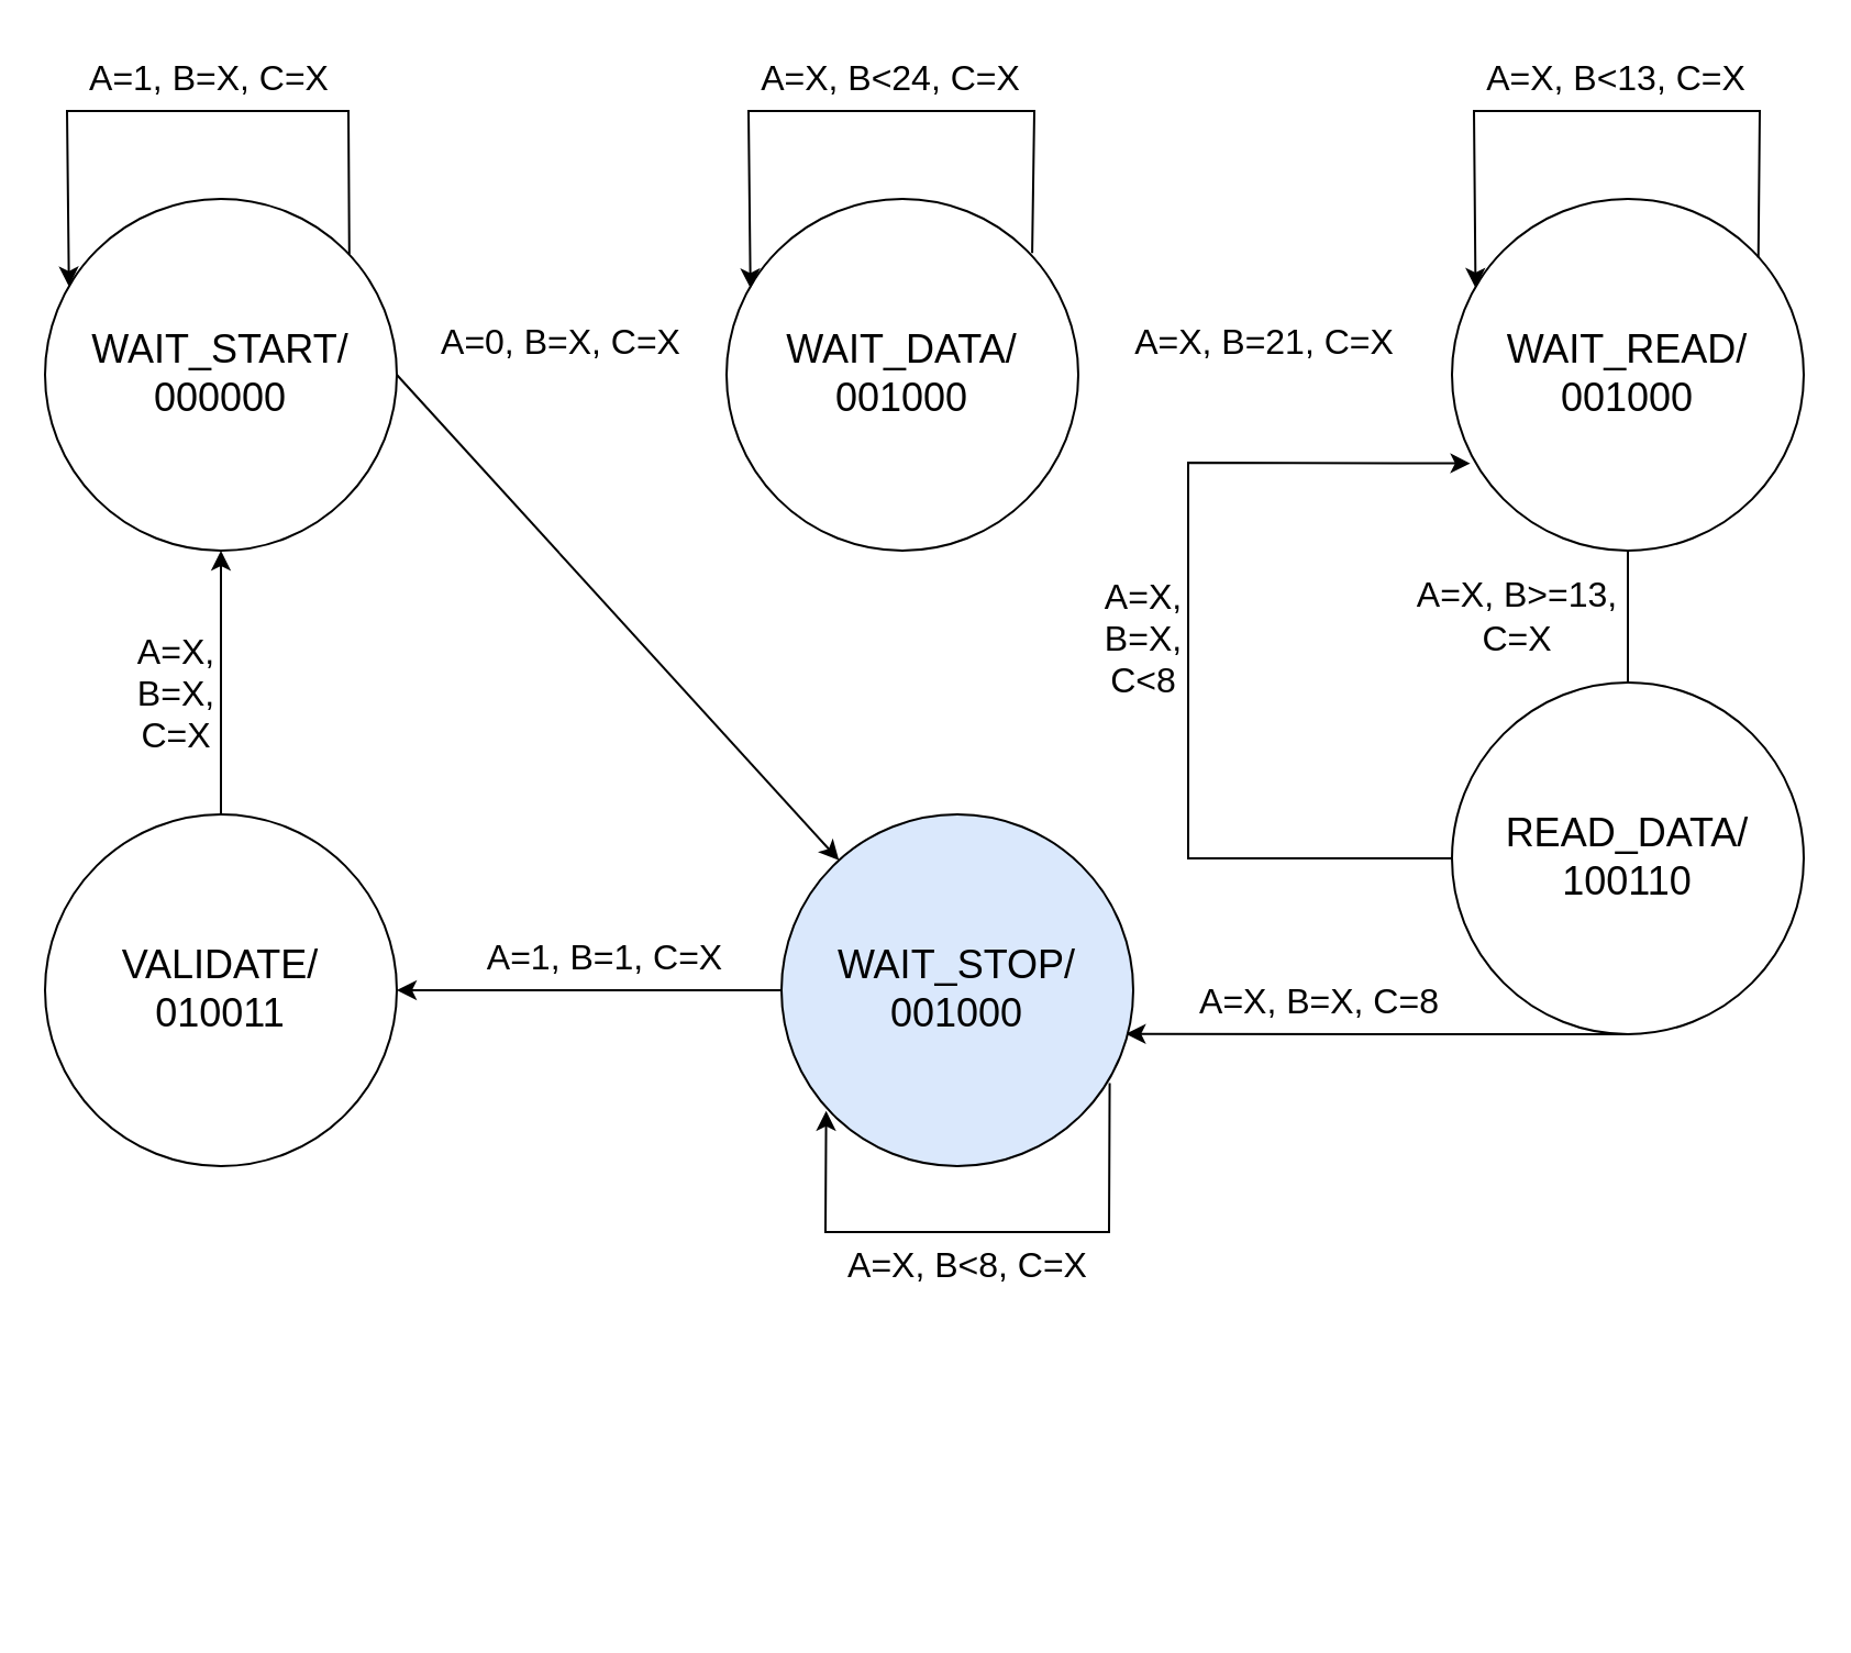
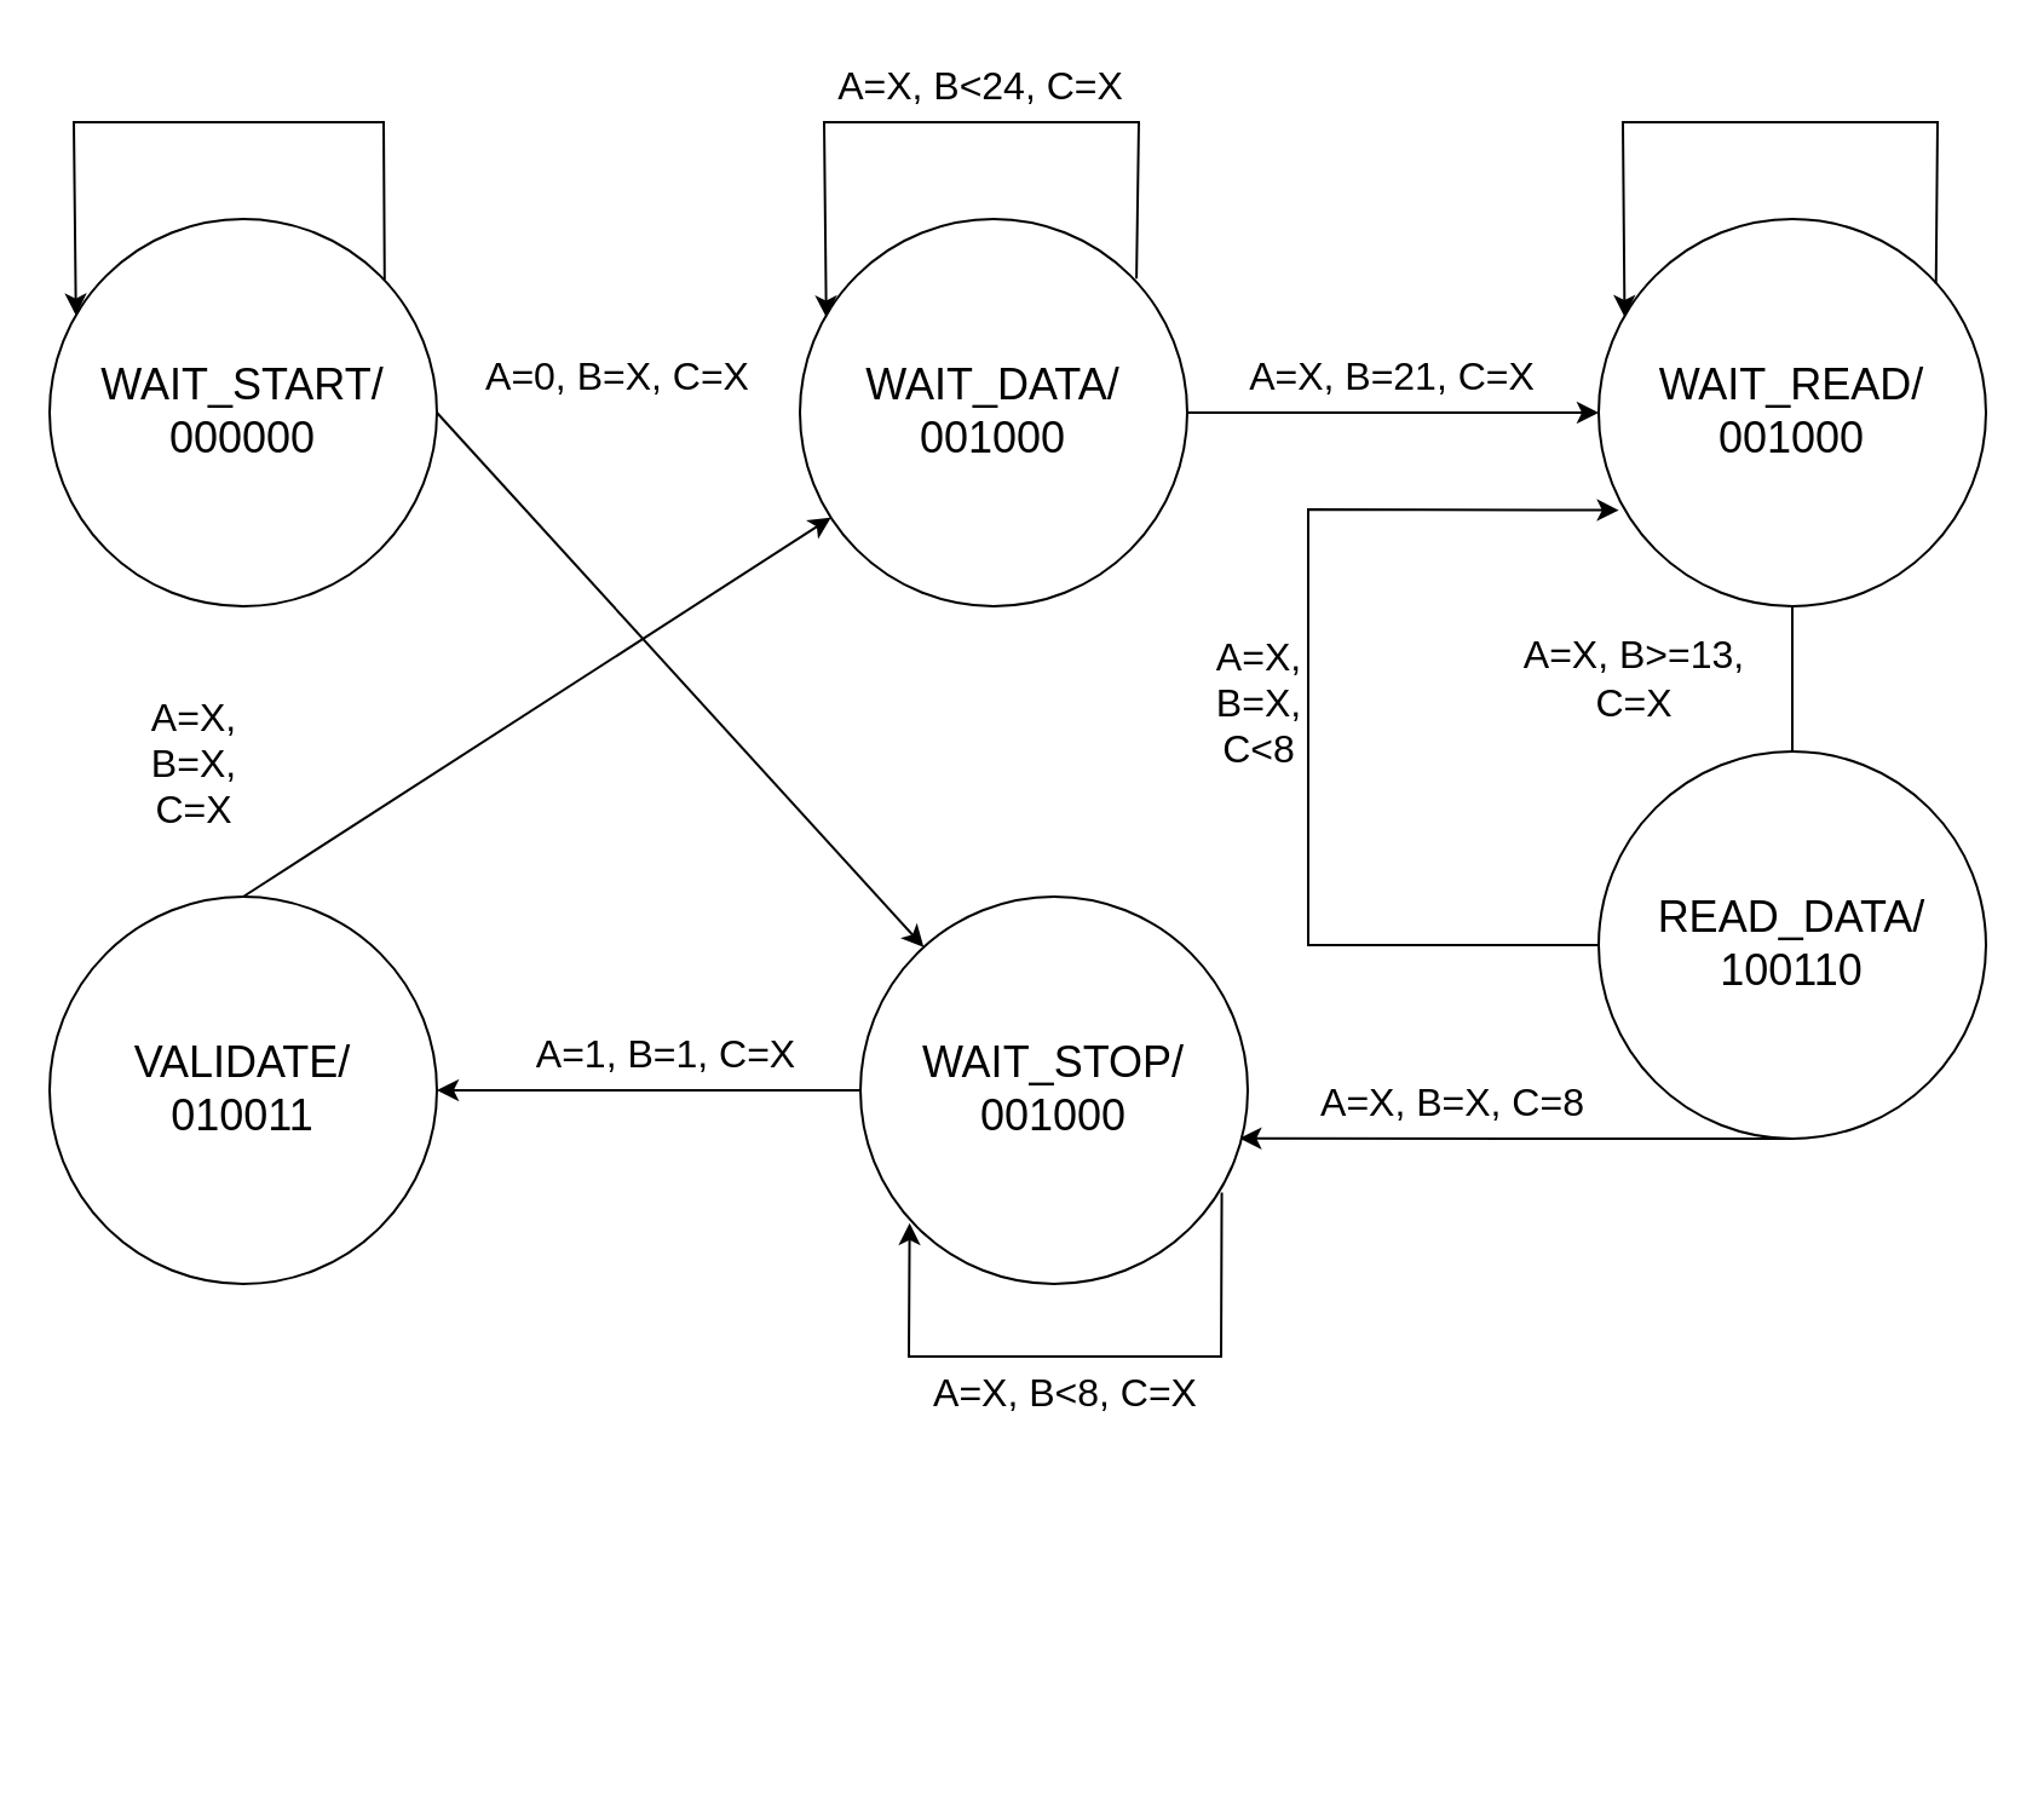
  <mxCell id="0" />
  <mxCell id="1" parent="0" />
  <mxCell id="2" value="&lt;div&gt;&lt;font style=&quot;font-size: 18px&quot;&gt;WAIT_START/&lt;/font&gt;&lt;/div&gt;&lt;div&gt;&lt;font style=&quot;font-size: 18px&quot;&gt;000000&lt;br&gt;&lt;/font&gt;&lt;/div&gt;" style="ellipse;whiteSpace=wrap;html=1;aspect=fixed;" parent="1" vertex="1"><mxGeometry x="20" y="90" width="160" height="160" as="geometry" /></mxCell>
  <mxCell id="3" value="&lt;div&gt;&lt;font style=&quot;font-size: 18px&quot;&gt;WAIT_DATA/&lt;/font&gt;&lt;/div&gt;&lt;div&gt;&lt;font style=&quot;font-size: 18px&quot;&gt;001000&lt;br&gt;&lt;/font&gt;&lt;/div&gt;" style="ellipse;whiteSpace=wrap;html=1;aspect=fixed;" parent="1" vertex="1"><mxGeometry x="330" y="90" width="160" height="160" as="geometry" /></mxCell>
  <mxCell id="4" value="" style="endArrow=classic;html=1;rounded=0;entryX=0.068;entryY=0.249;entryDx=0;entryDy=0;entryPerimeter=0;exitX=0.865;exitY=0.157;exitDx=0;exitDy=0;exitPerimeter=0;" parent="1" source="2" target="2" edge="1"><mxGeometry width="50" height="50" relative="1" as="geometry"><mxPoint x="300" y="220" as="sourcePoint" /><mxPoint x="310" y="200" as="targetPoint" /><Array as="points"><mxPoint x="158" y="50" /><mxPoint x="30" y="50" /></Array></mxGeometry></mxCell>
- <mxCell id="5" value="&lt;div style=&quot;font-size: 16px&quot;&gt;&lt;font style=&quot;font-size: 16px&quot;&gt;A=1, B=X, C=X&lt;/font&gt;&lt;font style=&quot;font-size: 16px&quot;&gt;&lt;br&gt;&lt;/font&gt;&lt;/div&gt;" style="text;html=1;strokeColor=none;fillColor=none;align=center;verticalAlign=middle;whiteSpace=wrap;rounded=0;" parent="1" vertex="1"><mxGeometry x="30" y="20" width="130" height="30" as="geometry" /></mxCell>
  <mxCell id="6" value="" style="endArrow=classic;html=1;rounded=0;exitX=1;exitY=0.5;exitDx=0;exitDy=0;" parent="1" source="2" target="21" edge="1"><mxGeometry width="50" height="50" relative="1" as="geometry"><mxPoint x="280" y="240" as="sourcePoint" /><mxPoint x="330" y="190" as="targetPoint" /></mxGeometry></mxCell>
  <mxCell id="7" value="&lt;div&gt;&lt;font style=&quot;font-size: 18px&quot;&gt;WAIT_READ/&lt;/font&gt;&lt;/div&gt;&lt;div&gt;&lt;font style=&quot;font-size: 18px&quot;&gt;001000&lt;br&gt;&lt;/font&gt;&lt;/div&gt;" style="ellipse;whiteSpace=wrap;html=1;aspect=fixed;" parent="1" vertex="1"><mxGeometry x="660" y="90" width="160" height="160" as="geometry" /></mxCell>
  <mxCell id="8" value="" style="endArrow=classic;html=1;rounded=0;entryX=0.068;entryY=0.254;entryDx=0;entryDy=0;entryPerimeter=0;exitX=0.869;exitY=0.154;exitDx=0;exitDy=0;exitPerimeter=0;" parent="1" source="3" target="3" edge="1"><mxGeometry width="50" height="50" relative="1" as="geometry"><mxPoint x="468.4" y="115.12" as="sourcePoint" /><mxPoint x="340.88" y="129.84" as="targetPoint" /><Array as="points"><mxPoint x="470" y="50" /><mxPoint x="340" y="50" /></Array></mxGeometry></mxCell>
  <mxCell id="9" value="&lt;font style=&quot;font-size: 16px&quot;&gt;A=X, B=21, C=X&lt;/font&gt;&lt;font style=&quot;font-size: 16px&quot;&gt;&lt;br&gt;&lt;/font&gt;" style="text;html=1;strokeColor=none;fillColor=none;align=center;verticalAlign=middle;whiteSpace=wrap;rounded=0;fontSize=18;rotation=0;" parent="1" vertex="1"><mxGeometry x="490" y="140" width="170" height="30" as="geometry" /></mxCell>
+ <mxCell id="10" value="" style="endArrow=classic;html=1;rounded=0;exitX=1;exitY=0.5;exitDx=0;exitDy=0;entryX=0;entryY=0.5;entryDx=0;entryDy=0;" parent="1" source="3" target="7" edge="1"><mxGeometry width="50" height="50" relative="1" as="geometry"><mxPoint x="500" y="170" as="sourcePoint" /><mxPoint x="650" y="170" as="targetPoint" /></mxGeometry></mxCell>
  <mxCell id="11" value="A=0, B=X, C=X" style="text;html=1;strokeColor=none;fillColor=none;align=center;verticalAlign=middle;whiteSpace=wrap;rounded=0;fontSize=16;" parent="1" vertex="1"><mxGeometry x="180" y="140" width="150" height="30" as="geometry" /></mxCell>
  <mxCell id="12" value="A=X, B&amp;lt;24, C=X" style="text;html=1;strokeColor=none;fillColor=none;align=center;verticalAlign=middle;whiteSpace=wrap;rounded=0;fontSize=16;" parent="1" vertex="1"><mxGeometry x="320" y="20" width="170" height="30" as="geometry" /></mxCell>
- <mxCell id="13" value="A=X, B&amp;lt;13, C=X" style="text;html=1;strokeColor=none;fillColor=none;align=center;verticalAlign=middle;whiteSpace=wrap;rounded=0;fontSize=16;" parent="1" vertex="1"><mxGeometry x="650" y="20" width="170" height="30" as="geometry" /></mxCell>
  <mxCell id="14" value="" style="endArrow=classic;html=1;rounded=0;exitX=0.871;exitY=0.167;exitDx=0;exitDy=0;exitPerimeter=0;entryX=0.067;entryY=0.253;entryDx=0;entryDy=0;entryPerimeter=0;" parent="1" source="7" target="7" edge="1"><mxGeometry width="50" height="50" relative="1" as="geometry"><mxPoint x="799.04" y="114.64" as="sourcePoint" /><mxPoint x="671" y="130" as="targetPoint" /><Array as="points"><mxPoint x="800" y="50" /><mxPoint x="670" y="50" /></Array></mxGeometry></mxCell>
- <mxCell id="15" value="&lt;div&gt;A=X, B&amp;gt;=13,&lt;/div&gt;&lt;div&gt;C=X&lt;/div&gt;" style="text;html=1;strokeColor=none;fillColor=none;align=center;verticalAlign=middle;whiteSpace=wrap;rounded=0;fontSize=16;" parent="1" vertex="1"><mxGeometry x="640" y="260" width="100" height="40" as="geometry" /></mxCell>
+ <mxCell id="15" value="&lt;div&gt;A=X, B&amp;gt;=13,&lt;/div&gt;&lt;div&gt;C=X&lt;/div&gt;" style="text;html=1;strokeColor=none;fillColor=none;align=center;verticalAlign=middle;whiteSpace=wrap;rounded=0;fontSize=16;" parent="1" vertex="1"><mxGeometry x="625" y="260" width="100" height="40" as="geometry" /></mxCell>
  <mxCell id="16" value="" style="endArrow=classic;html=1;rounded=0;fontSize=16;exitX=0.5;exitY=1;exitDx=0;exitDy=0;startArrow=none;" parent="1" source="29" edge="1"><mxGeometry width="50" height="50" relative="1" as="geometry"><mxPoint x="730" y="320" as="sourcePoint" /><mxPoint x="740" y="370" as="targetPoint" /></mxGeometry></mxCell>
  <mxCell id="17" value="&lt;div&gt;A=X, B=X, C=8&lt;/div&gt;" style="text;html=1;strokeColor=none;fillColor=none;align=center;verticalAlign=middle;whiteSpace=wrap;rounded=0;fontSize=16;" parent="1" vertex="1"><mxGeometry x="540" y="440" width="120" height="30" as="geometry" /></mxCell>
  <mxCell id="18" value="&lt;div&gt;A=X,&lt;/div&gt;&lt;div&gt;B=X,&lt;/div&gt;&lt;div&gt;C&amp;lt;8&lt;/div&gt;" style="text;html=1;strokeColor=none;fillColor=none;align=center;verticalAlign=middle;whiteSpace=wrap;rounded=0;fontSize=16;" parent="1" vertex="1"><mxGeometry x="500" y="250" width="40" height="80" as="geometry" /></mxCell>
  <mxCell id="19" value="" style="endArrow=classic;html=1;rounded=0;fontSize=16;exitX=0;exitY=0.5;exitDx=0;exitDy=0;entryX=0.052;entryY=0.752;entryDx=0;entryDy=0;entryPerimeter=0;" parent="1" source="29" target="7" edge="1"><mxGeometry width="50" height="50" relative="1" as="geometry"><mxPoint x="650" y="449.72" as="sourcePoint" /><mxPoint x="600" y="230" as="targetPoint" /><Array as="points"><mxPoint x="540" y="390" /><mxPoint x="540" y="210" /></Array></mxGeometry></mxCell>
  <mxCell id="20" value="" style="endArrow=classic;html=1;rounded=0;fontSize=16;exitX=0.5;exitY=1;exitDx=0;exitDy=0;entryX=0.979;entryY=0.624;entryDx=0;entryDy=0;entryPerimeter=0;" parent="1" source="29" target="21" edge="1"><mxGeometry width="50" height="50" relative="1" as="geometry"><mxPoint x="740" y="560" as="sourcePoint" /><mxPoint x="520" y="530" as="targetPoint" /><Array as="points"><mxPoint x="630" y="470" /></Array></mxGeometry></mxCell>
- <mxCell id="21" value="&lt;div&gt;&lt;font style=&quot;font-size: 18px&quot;&gt;WAIT_STOP/&lt;/font&gt;&lt;/div&gt;&lt;div&gt;&lt;font style=&quot;font-size: 18px&quot;&gt;001000&lt;br&gt;&lt;/font&gt;&lt;/div&gt;" style="ellipse;whiteSpace=wrap;html=1;aspect=fixed;fillColor=#dae8fc;" parent="1" vertex="1"><mxGeometry x="355" y="370" width="160" height="160" as="geometry" /></mxCell>
+ <mxCell id="21" value="&lt;div&gt;&lt;font style=&quot;font-size: 18px&quot;&gt;WAIT_STOP/&lt;/font&gt;&lt;/div&gt;&lt;div&gt;&lt;font style=&quot;font-size: 18px&quot;&gt;001000&lt;br&gt;&lt;/font&gt;&lt;/div&gt;" style="ellipse;whiteSpace=wrap;html=1;aspect=fixed;" parent="1" vertex="1"><mxGeometry x="355" y="370" width="160" height="160" as="geometry" /></mxCell>
  <mxCell id="22" value="" style="endArrow=classic;html=1;rounded=0;exitX=0.933;exitY=0.764;exitDx=0;exitDy=0;exitPerimeter=0;entryX=0.127;entryY=0.843;entryDx=0;entryDy=0;entryPerimeter=0;" parent="1" source="21" target="21" edge="1"><mxGeometry width="50" height="50" relative="1" as="geometry"><mxPoint x="570" y="660" as="sourcePoint" /><mxPoint x="440" y="680" as="targetPoint" /><Array as="points"><mxPoint x="504" y="560" /><mxPoint x="375" y="560" /></Array></mxGeometry></mxCell>
  <mxCell id="23" value="&amp;nbsp;" style="text;whiteSpace=wrap;html=1;fontSize=16;" parent="1" vertex="1"><mxGeometry x="610" y="700" width="30" height="30" as="geometry" /></mxCell>
  <mxCell id="24" value="&lt;div&gt;A=X, B&amp;lt;8, C=X&lt;/div&gt;" style="text;html=1;strokeColor=none;fillColor=none;align=center;verticalAlign=middle;whiteSpace=wrap;rounded=0;fontSize=16;" parent="1" vertex="1"><mxGeometry x="370" y="560" width="140" height="30" as="geometry" /></mxCell>
  <mxCell id="25" value="" style="endArrow=classic;html=1;rounded=0;fontSize=16;exitX=0;exitY=0.5;exitDx=0;exitDy=0;entryX=1;entryY=0.5;entryDx=0;entryDy=0;" parent="1" source="21" target="26" edge="1"><mxGeometry width="50" height="50" relative="1" as="geometry"><mxPoint x="370" y="609.71" as="sourcePoint" /><mxPoint x="300" y="610" as="targetPoint" /></mxGeometry></mxCell>
  <mxCell id="26" value="&lt;div&gt;&lt;font style=&quot;font-size: 18px&quot;&gt;VALIDATE/&lt;/font&gt;&lt;/div&gt;&lt;div&gt;&lt;font style=&quot;font-size: 18px&quot;&gt;010011&lt;br&gt;&lt;/font&gt;&lt;/div&gt;" style="ellipse;whiteSpace=wrap;html=1;aspect=fixed;" parent="1" vertex="1"><mxGeometry x="20" y="370" width="160" height="160" as="geometry" /></mxCell>
  <mxCell id="27" value="&lt;div&gt;A=1, B=1, C=X&lt;/div&gt;" style="text;html=1;strokeColor=none;fillColor=none;align=center;verticalAlign=middle;whiteSpace=wrap;rounded=0;fontSize=16;" parent="1" vertex="1"><mxGeometry x="210" y="420" width="130" height="30" as="geometry" /></mxCell>
- <mxCell id="28" value="" style="endArrow=classic;html=1;rounded=0;fontSize=16;exitX=0.5;exitY=0;exitDx=0;exitDy=0;entryX=0.5;entryY=1;entryDx=0;entryDy=0;" parent="1" source="26" target="2" edge="1"><mxGeometry width="50" height="50" relative="1" as="geometry"><mxPoint x="80" y="420" as="sourcePoint" /><mxPoint x="80" y="260" as="targetPoint" /></mxGeometry></mxCell>
+ <mxCell id="28" value="" style="endArrow=classic;html=1;rounded=0;fontSize=16;exitX=0.5;exitY=0;exitDx=0;exitDy=0;" parent="1" source="26" target="3" edge="1"><mxGeometry width="50" height="50" relative="1" as="geometry"><mxPoint x="80" y="420" as="sourcePoint" /><mxPoint x="80" y="260" as="targetPoint" /></mxGeometry></mxCell>
  <mxCell id="29" value="&lt;div&gt;&lt;font style=&quot;font-size: 18px&quot;&gt;READ_DATA/&lt;/font&gt;&lt;/div&gt;&lt;div&gt;&lt;font style=&quot;font-size: 18px&quot;&gt;100110&lt;br&gt;&lt;/font&gt;&lt;/div&gt;" style="ellipse;whiteSpace=wrap;html=1;aspect=fixed;" parent="1" vertex="1"><mxGeometry x="660" y="310" width="160" height="160" as="geometry" /></mxCell>
  <mxCell id="30" value="" style="endArrow=none;html=1;rounded=0;fontSize=16;exitX=0.5;exitY=1;exitDx=0;exitDy=0;" parent="1" source="7" target="29" edge="1"><mxGeometry width="50" height="50" relative="1" as="geometry"><mxPoint x="740" y="250" as="sourcePoint" /><mxPoint x="740" y="370" as="targetPoint" /></mxGeometry></mxCell>
  <mxCell id="31" value="&lt;div&gt;A=X,&lt;/div&gt;&lt;div&gt;B=X,&lt;/div&gt;&lt;div&gt;C=X&lt;/div&gt;" style="text;html=1;strokeColor=none;fillColor=none;align=center;verticalAlign=middle;whiteSpace=wrap;rounded=0;fontSize=16;" vertex="1" parent="1"><mxGeometry x="60" y="260" width="40" height="110" as="geometry" /></mxCell>
